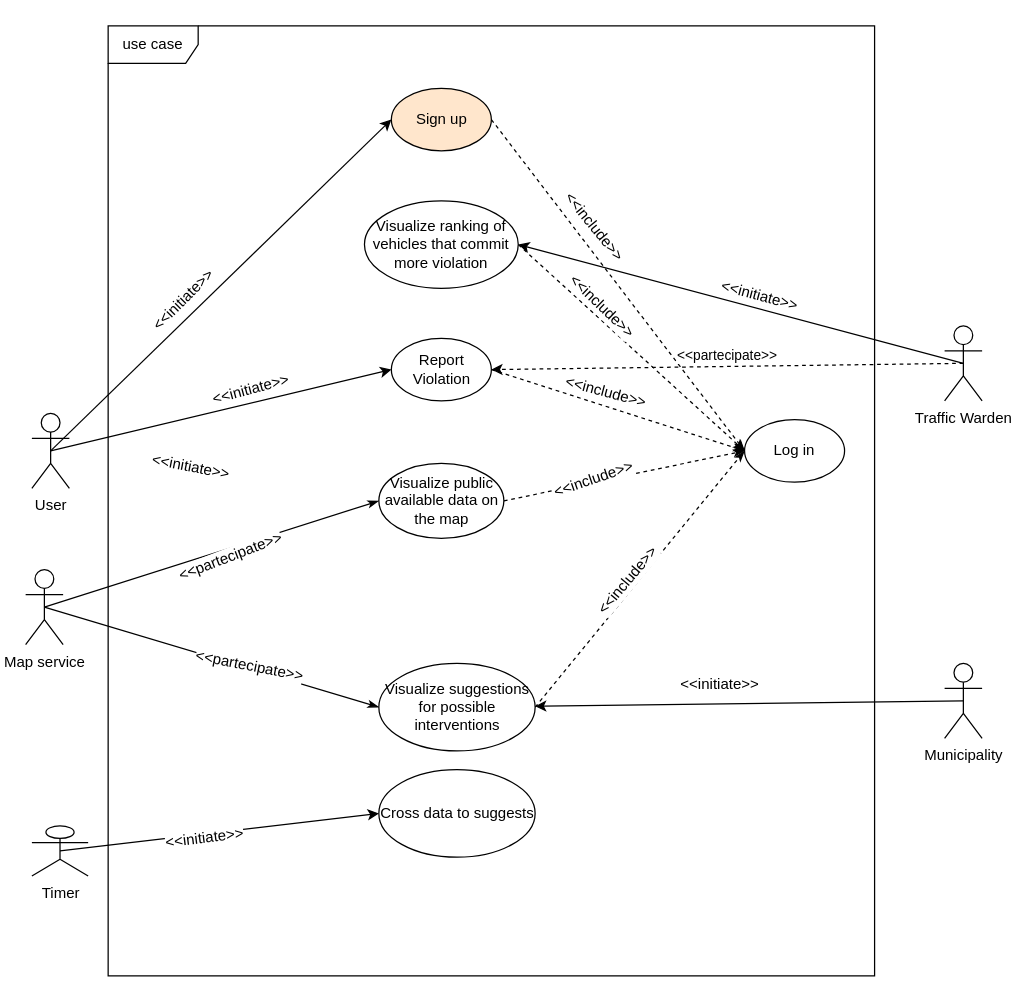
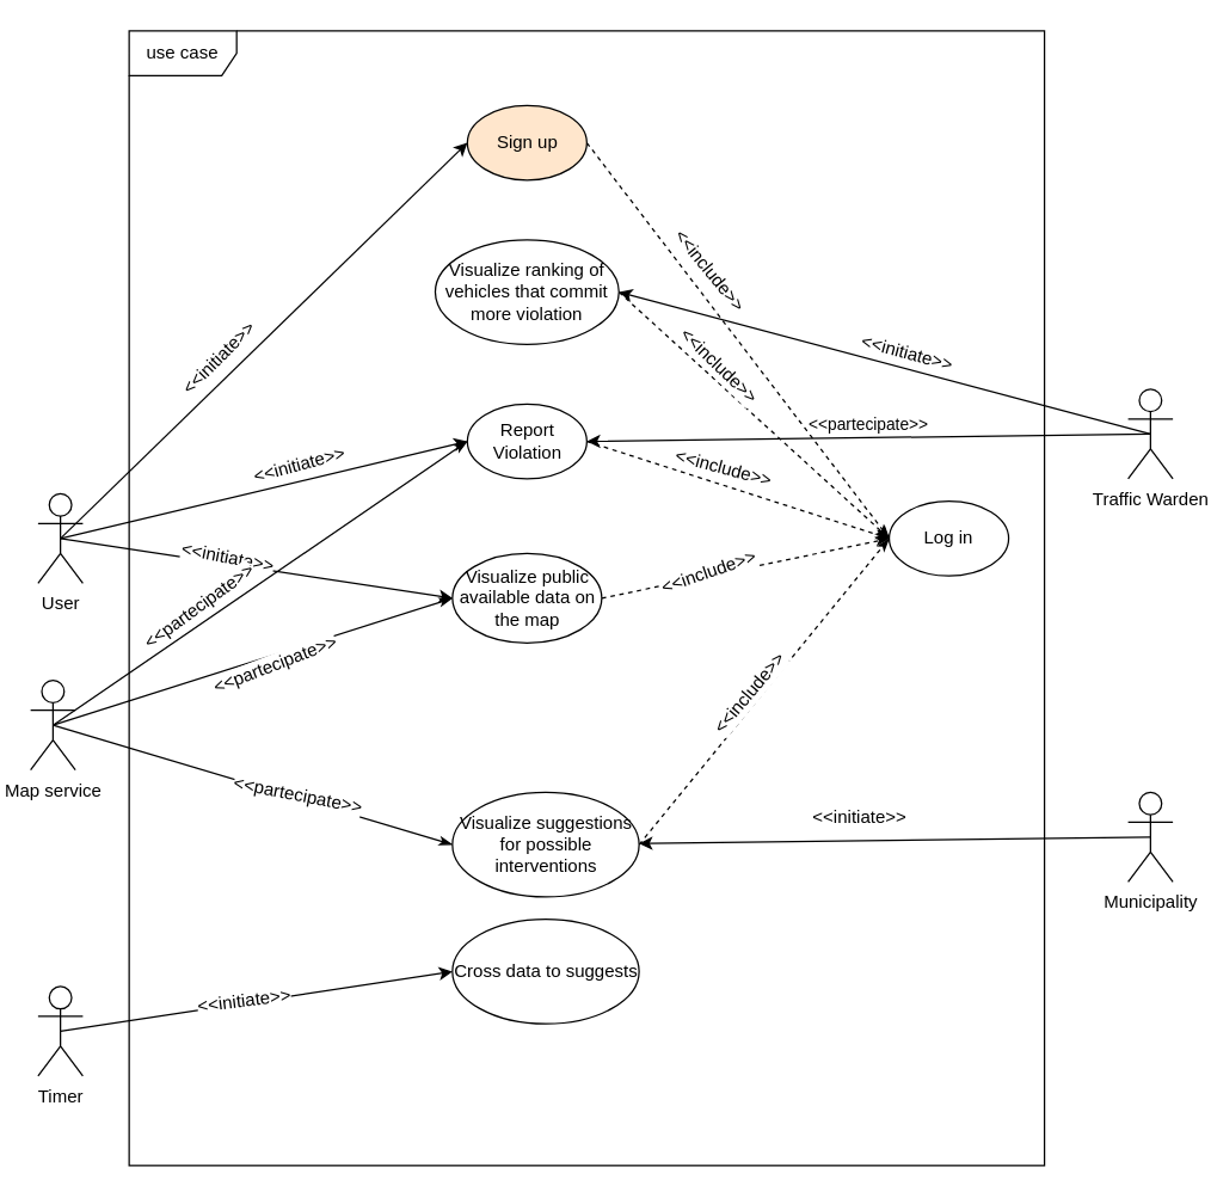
  <mxCell id="0" />
  <mxCell id="1" parent="0" />
  <mxCell id="2" value="use case" style="shape=umlFrame;whiteSpace=wrap;html=1;width=72;height=30;" parent="1" vertex="1"><mxGeometry x="86" y="20" width="613" height="760" as="geometry" /></mxCell>
  <mxCell id="3" style="rounded=0;orthogonalLoop=1;jettySize=auto;html=1;exitX=0.5;exitY=0.5;exitDx=0;exitDy=0;exitPerimeter=0;entryX=0;entryY=0.5;entryDx=0;entryDy=0;" parent="1" source="7" target="10" edge="1"><mxGeometry relative="1" as="geometry" /></mxCell>
  <mxCell id="4" value="&amp;lt;&amp;lt;initiate&amp;gt;&amp;gt;" style="text;html=1;resizable=0;points=[];align=center;verticalAlign=middle;labelBackgroundColor=#ffffff;labelPosition=center;verticalLabelPosition=middle;textDirection=ltr;horizontal=1;rotation=315;" parent="3" vertex="1" connectable="0"><mxGeometry x="-0.587" y="-3" relative="1" as="geometry"><mxPoint x="47" y="-68" as="offset" /></mxGeometry></mxCell>
  <mxCell id="5" style="edgeStyle=none;rounded=0;orthogonalLoop=1;jettySize=auto;html=1;exitX=0.5;exitY=0.5;exitDx=0;exitDy=0;exitPerimeter=0;entryX=0;entryY=0.5;entryDx=0;entryDy=0;" parent="1" source="7" target="13" edge="1"><mxGeometry relative="1" as="geometry" /></mxCell>
+ <mxCell id="6" style="edgeStyle=none;rounded=0;orthogonalLoop=1;jettySize=auto;html=1;exitX=0.5;exitY=0.5;exitDx=0;exitDy=0;exitPerimeter=0;entryX=0;entryY=0.5;entryDx=0;entryDy=0;" parent="1" source="7" target="15" edge="1"><mxGeometry relative="1" as="geometry" /></mxCell>
  <mxCell id="7" value="User" style="shape=umlActor;verticalLabelPosition=bottom;labelBackgroundColor=#ffffff;verticalAlign=top;html=1;outlineConnect=0;" parent="1" vertex="1"><mxGeometry y="330" width="30" height="60" as="geometry" x="25" /></mxCell>
  <mxCell id="8" style="edgeStyle=none;rounded=0;orthogonalLoop=1;jettySize=auto;html=1;exitX=1;exitY=0.5;exitDx=0;exitDy=0;entryX=0;entryY=0.5;entryDx=0;entryDy=0;endArrow=classicThin;endFill=1;dashed=1;" parent="1" source="10" target="11" edge="1"><mxGeometry relative="1" as="geometry" /></mxCell>
  <mxCell id="9" value="&amp;lt;&amp;lt;include&amp;gt;&amp;gt;" style="text;html=1;resizable=0;points=[];align=center;verticalAlign=middle;labelBackgroundColor=#ffffff;rotation=51;" parent="8" vertex="1" connectable="0"><mxGeometry x="-0.187" y="1" relative="1" as="geometry"><mxPoint x="-0.5" y="-22.5" as="offset" /></mxGeometry></mxCell>
  <mxCell id="10" value="Sign up" style="ellipse;whiteSpace=wrap;html=1;fillColor=#ffe6cc;" parent="1" vertex="1"><mxGeometry x="312.5" y="70" width="80" height="50" as="geometry" /></mxCell>
  <mxCell id="11" value="Log in" style="ellipse;whiteSpace=wrap;html=1;" parent="1" vertex="1"><mxGeometry x="595" y="335" width="80" height="50" as="geometry" /></mxCell>
  <mxCell id="12" style="edgeStyle=none;rounded=0;orthogonalLoop=1;jettySize=auto;html=1;exitX=1;exitY=0.5;exitDx=0;exitDy=0;entryX=0;entryY=0.5;entryDx=0;entryDy=0;dashed=1;endArrow=classicThin;endFill=1;" parent="1" source="13" target="11" edge="1"><mxGeometry relative="1" as="geometry" /></mxCell>
  <mxCell id="13" value="Report Violation" style="ellipse;whiteSpace=wrap;html=1;" parent="1" vertex="1"><mxGeometry x="312.5" y="270" width="80" height="50" as="geometry" /></mxCell>
  <mxCell id="14" style="edgeStyle=none;rounded=0;orthogonalLoop=1;jettySize=auto;html=1;exitX=1;exitY=0.5;exitDx=0;exitDy=0;entryX=0;entryY=0.5;entryDx=0;entryDy=0;dashed=1;endArrow=classicThin;endFill=1;" parent="1" source="15" target="11" edge="1"><mxGeometry relative="1" as="geometry" /></mxCell>
  <mxCell id="15" value="Visualize public available data on the map" style="ellipse;whiteSpace=wrap;html=1;" parent="1" vertex="1"><mxGeometry x="302.5" y="370" width="100" height="60" as="geometry" /></mxCell>
  <mxCell id="16" style="edgeStyle=none;rounded=0;orthogonalLoop=1;jettySize=auto;html=1;exitX=1;exitY=0.5;exitDx=0;exitDy=0;dashed=1;endArrow=classicThin;endFill=1;" parent="1" source="17" edge="1"><mxGeometry relative="1" as="geometry"><mxPoint x="595" y="360" as="targetPoint" /></mxGeometry></mxCell>
  <mxCell id="17" value="Visualize suggestions for possible interventions" style="ellipse;whiteSpace=wrap;html=1;" parent="1" vertex="1"><mxGeometry x="302.5" y="530" width="125" height="70" as="geometry" /></mxCell>
  <mxCell id="18" style="edgeStyle=none;rounded=0;orthogonalLoop=1;jettySize=auto;html=1;exitX=0.5;exitY=0.5;exitDx=0;exitDy=0;exitPerimeter=0;" parent="1" source="19" target="17" edge="1"><mxGeometry relative="1" as="geometry" /></mxCell>
  <mxCell id="19" value="Municipality" style="shape=umlActor;verticalLabelPosition=bottom;labelBackgroundColor=#ffffff;verticalAlign=top;html=1;outlineConnect=0;" parent="1" vertex="1"><mxGeometry x="755" y="530" width="30" height="60" as="geometry" /></mxCell>
- <mxCell id="20" value="&amp;lt;&amp;lt;partecipate&amp;gt;&amp;gt;" style="edgeStyle=none;rounded=0;orthogonalLoop=1;jettySize=auto;html=1;exitX=0.5;exitY=0.5;exitDx=0;exitDy=0;exitPerimeter=0;entryX=1;entryY=0.5;entryDx=0;entryDy=0;verticalAlign=bottom;dashed=1;" parent="1" source="22" target="13" edge="1"><mxGeometry relative="1" as="geometry" /></mxCell>
+ <mxCell id="20" value="&amp;lt;&amp;lt;partecipate&amp;gt;&amp;gt;" style="edgeStyle=none;rounded=0;orthogonalLoop=1;jettySize=auto;html=1;exitX=0.5;exitY=0.5;exitDx=0;exitDy=0;exitPerimeter=0;entryX=1;entryY=0.5;entryDx=0;entryDy=0;verticalAlign=bottom;" parent="1" source="22" target="13" edge="1"><mxGeometry relative="1" as="geometry" /></mxCell>
  <mxCell id="21" style="rounded=0;orthogonalLoop=1;jettySize=auto;html=1;exitX=0.5;exitY=0.5;exitDx=0;exitDy=0;exitPerimeter=0;entryX=1;entryY=0.5;entryDx=0;entryDy=0;" edge="1" parent="1" source="22" target="37"><mxGeometry relative="1" as="geometry" /></mxCell>
  <mxCell id="22" value="Traffic Warden" style="shape=umlActor;verticalLabelPosition=bottom;labelBackgroundColor=#ffffff;verticalAlign=top;html=1;outlineConnect=0;" parent="1" vertex="1"><mxGeometry x="755" y="260" width="30" height="60" as="geometry" /></mxCell>
  <mxCell id="23" value="&amp;lt;&amp;lt;initiate&amp;gt;&amp;gt;" style="text;html=1;resizable=0;points=[];align=center;verticalAlign=middle;labelBackgroundColor=#ffffff;labelPosition=center;verticalLabelPosition=middle;textDirection=ltr;horizontal=1;rotation=-15;" parent="1" vertex="1" connectable="0"><mxGeometry x="214.938" y="399.882" as="geometry"><mxPoint x="8.5" y="-90" as="offset" /></mxGeometry></mxCell>
  <mxCell id="24" value="&amp;lt;&amp;lt;initiate&amp;gt;&amp;gt;" style="text;html=1;resizable=0;points=[];align=center;verticalAlign=middle;labelBackgroundColor=#ffffff;labelPosition=center;verticalLabelPosition=middle;textDirection=ltr;horizontal=1;rotation=11;" parent="1" vertex="1" connectable="0"><mxGeometry x="114.938" y="459.882" as="geometry"><mxPoint x="19.5" y="-93" as="offset" /></mxGeometry></mxCell>
  <mxCell id="25" value="&amp;lt;&amp;lt;initiate&amp;gt;&amp;gt;" style="text;html=1;resizable=0;points=[];align=center;verticalAlign=middle;labelBackgroundColor=#ffffff;labelPosition=center;verticalLabelPosition=middle;textDirection=ltr;horizontal=1;rotation=0;" parent="1" vertex="1" connectable="0"><mxGeometry x="554.938" y="639.882" as="geometry"><mxPoint x="19.5" y="-93" as="offset" /></mxGeometry></mxCell>
  <mxCell id="26" value="&amp;lt;&amp;lt;include&amp;gt;&amp;gt;" style="text;html=1;resizable=0;points=[];align=center;verticalAlign=middle;labelBackgroundColor=#ffffff;rotation=15;" parent="1" vertex="1" connectable="0"><mxGeometry x="475.169" y="310.125" as="geometry"><mxPoint x="8.5" as="offset" /></mxGeometry></mxCell>
  <mxCell id="27" value="&amp;lt;&amp;lt;include&amp;gt;&amp;gt;" style="text;html=1;resizable=0;points=[];align=center;verticalAlign=middle;labelBackgroundColor=#ffffff;rotation=341;" parent="1" vertex="1" connectable="0"><mxGeometry x="465.169" y="385.125" as="geometry"><mxPoint x="8.5" as="offset" /></mxGeometry></mxCell>
  <mxCell id="28" value="&amp;lt;&amp;lt;include&amp;gt;&amp;gt;" style="text;html=1;resizable=0;points=[];align=center;verticalAlign=middle;labelBackgroundColor=#ffffff;rotation=310;" parent="1" vertex="1" connectable="0"><mxGeometry x="495.169" y="470.125" as="geometry"><mxPoint x="8.5" as="offset" /></mxGeometry></mxCell>
+ <mxCell id="29" style="edgeStyle=none;rounded=0;orthogonalLoop=1;jettySize=auto;html=1;exitX=0.5;exitY=0.5;exitDx=0;exitDy=0;exitPerimeter=0;entryX=0;entryY=0.5;entryDx=0;entryDy=0;endArrow=classicThin;endFill=1;" parent="1" source="33" target="13" edge="1"><mxGeometry relative="1" as="geometry" /></mxCell>
+ <mxCell id="30" value="&amp;lt;&amp;lt;partecipate&amp;gt;&amp;gt;&lt;br&gt;" style="text;html=1;resizable=0;points=[];align=center;verticalAlign=middle;labelBackgroundColor=#ffffff;rotation=324;" parent="29" vertex="1" connectable="0"><mxGeometry x="-0.106" y="1" relative="1" as="geometry"><mxPoint x="-26" y="6.5" as="offset" /></mxGeometry></mxCell>
  <mxCell id="31" style="edgeStyle=none;rounded=0;orthogonalLoop=1;jettySize=auto;html=1;exitX=0.5;exitY=0.5;exitDx=0;exitDy=0;exitPerimeter=0;entryX=0;entryY=0.5;entryDx=0;entryDy=0;endArrow=classicThin;endFill=1;" parent="1" source="33" target="15" edge="1"><mxGeometry relative="1" as="geometry" /></mxCell>
  <mxCell id="32" style="edgeStyle=none;rounded=0;orthogonalLoop=1;jettySize=auto;html=1;exitX=0.5;exitY=0.5;exitDx=0;exitDy=0;exitPerimeter=0;entryX=0;entryY=0.5;entryDx=0;entryDy=0;endArrow=classicThin;endFill=1;" parent="1" source="33" target="17" edge="1"><mxGeometry relative="1" as="geometry" /></mxCell>
  <mxCell id="33" value="Map service" style="shape=umlActor;verticalLabelPosition=bottom;labelBackgroundColor=#ffffff;verticalAlign=top;html=1;outlineConnect=0;" parent="1" vertex="1"><mxGeometry x="20" y="455" width="30" height="60" as="geometry" /></mxCell>
  <mxCell id="34" value="&amp;lt;&amp;lt;partecipate&amp;gt;&amp;gt;&lt;br&gt;" style="text;html=1;resizable=0;points=[];align=center;verticalAlign=middle;labelBackgroundColor=#ffffff;rotation=339;" parent="1" vertex="1" connectable="0"><mxGeometry x="204.954" y="429.795" as="geometry"><mxPoint x="-26" y="6.5" as="offset" /></mxGeometry></mxCell>
  <mxCell id="35" value="&amp;lt;&amp;lt;partecipate&amp;gt;&amp;gt;&lt;br&gt;" style="text;html=1;resizable=0;points=[];align=center;verticalAlign=middle;labelBackgroundColor=#ffffff;rotation=11;" parent="1" vertex="1" connectable="0"><mxGeometry x="224.954" y="529.795" as="geometry"><mxPoint x="-26" y="6.5" as="offset" /></mxGeometry></mxCell>
  <mxCell id="36" style="edgeStyle=none;rounded=0;orthogonalLoop=1;jettySize=auto;html=1;exitX=1;exitY=0.5;exitDx=0;exitDy=0;entryX=0;entryY=0.5;entryDx=0;entryDy=0;dashed=1;" edge="1" parent="1" source="37" target="11"><mxGeometry relative="1" as="geometry" /></mxCell>
  <mxCell id="37" value="Visualize ranking of vehicles that commit more violation" style="ellipse;whiteSpace=wrap;html=1;" vertex="1" parent="1"><mxGeometry x="291" y="160" width="123" height="70" as="geometry" /></mxCell>
  <mxCell id="38" value="Cross data to suggests" style="ellipse;whiteSpace=wrap;html=1;" vertex="1" parent="1"><mxGeometry x="302.5" y="615" width="125" height="70" as="geometry" /></mxCell>
  <mxCell id="39" style="edgeStyle=none;rounded=0;orthogonalLoop=1;jettySize=auto;html=1;exitX=0.5;exitY=0.5;exitDx=0;exitDy=0;exitPerimeter=0;entryX=0;entryY=0.5;entryDx=0;entryDy=0;" edge="1" parent="1" source="40" target="38"><mxGeometry relative="1" as="geometry" /></mxCell>
- <mxCell id="40" value="Timer" style="shape=umlActor;verticalLabelPosition=bottom;labelBackgroundColor=#ffffff;verticalAlign=top;html=1;outlineConnect=0;" vertex="1" parent="1"><mxGeometry x="25" y="660" width="45" height="40" as="geometry" /></mxCell>
+ <mxCell id="40" value="Timer" style="shape=umlActor;verticalLabelPosition=bottom;labelBackgroundColor=#ffffff;verticalAlign=top;html=1;outlineConnect=0;" vertex="1" parent="1"><mxGeometry y="660" width="30" height="60" as="geometry" x="25" /></mxCell>
  <mxCell id="41" value="&amp;lt;&amp;lt;initiate&amp;gt;&amp;gt;" style="text;html=1;resizable=0;points=[];align=center;verticalAlign=middle;labelBackgroundColor=#ffffff;labelPosition=center;verticalLabelPosition=middle;textDirection=ltr;horizontal=1;rotation=353;" vertex="1" connectable="0" parent="1"><mxGeometry x="164.938" y="759.882" as="geometry"><mxPoint x="8.5" y="-90" as="offset" /></mxGeometry></mxCell>
  <mxCell id="42" value="&amp;lt;&amp;lt;initiate&amp;gt;&amp;gt;" style="text;html=1;resizable=0;points=[];align=center;verticalAlign=middle;labelBackgroundColor=#ffffff;labelPosition=center;verticalLabelPosition=middle;textDirection=ltr;horizontal=1;rotation=15;" vertex="1" connectable="0" parent="1"><mxGeometry x="574.938" y="319.882" as="geometry"><mxPoint x="8.5" y="-90" as="offset" /></mxGeometry></mxCell>
  <mxCell id="43" value="&amp;lt;&amp;lt;include&amp;gt;&amp;gt;" style="text;html=1;resizable=0;points=[];align=center;verticalAlign=middle;labelBackgroundColor=#ffffff;rotation=44;" vertex="1" connectable="0" parent="1"><mxGeometry x="465.37" y="259.954" as="geometry"><mxPoint x="-0.5" y="-22.5" as="offset" /></mxGeometry></mxCell>
